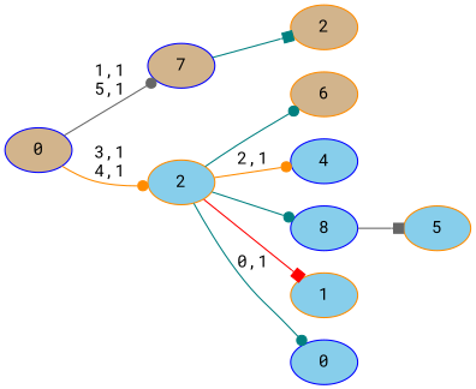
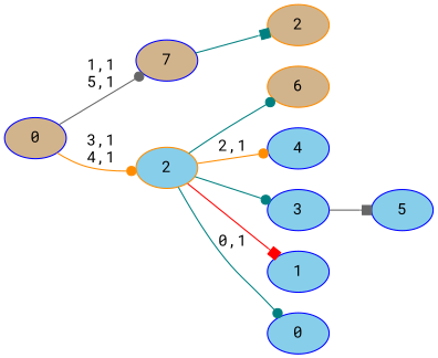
  digraph {
    fontname="Roboto Mono"
    rankdir=LR
    node [color=blue fillcolor=skyblue fontname="Roboto Mono" style=filled]
    edge [arrowhead=dot color=teal fontname="Roboto Mono"]
    n1 [color=darkorange fillcolor=tan label=6]
-   n2 [color=darkorange label=5]
+   n2 [label=5]
    n3 [label=4]
-   n4 [label=8]
+   n4 [label=3]
    n5 [color=darkorange fillcolor=tan label=2]
    7 [fillcolor=tan]
-   n7 [color=darkorange label=1]
+   n7 [label=1]
    n8 [label=0]
    2 [color=darkorange]
    0 [fillcolor=tan]
    n4 -> n2 [arrowhead=box color=gray40]
    7 -> n5 [arrowhead=box]
    2 -> n1
    2 -> n3 [color=darkorange label="2,1"]
    2 -> n4
    2 -> n7 [arrowhead=box color=red]
    2 -> n8 [label="0,1"]
    0 -> 7 [color=gray40 label="1,1\n5,1"]
    0 -> 2 [color=darkorange label="3,1\n4,1"]
  }
